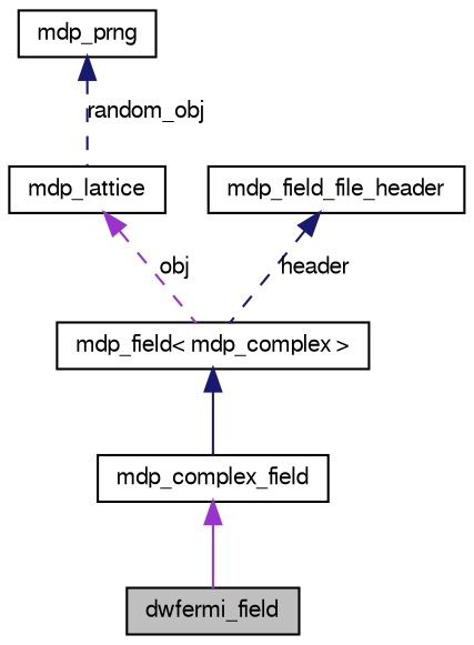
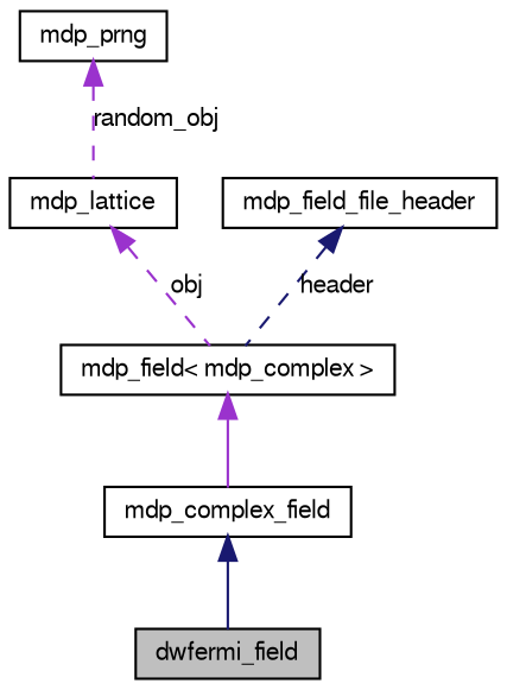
  digraph {
    node [color=black fillcolor=white fontname=FreeSans fontsize=10 shape=record style=filled]
    edge [color=midnightblue dir=back fontname=FreeSans fontsize=10 labelfontname=FreeSans labelfontsize=10 style=dashed]
    n1 [fillcolor=grey75 fontcolor=black height=0.2 label=dwfermi_field width=0.4]
    n2 [height=0.2 label=mdp_complex_field width=0.4]
    n3 [height=0.2 label="mdp_field\< mdp_complex \>" width=0.4]
    n4 [height=0.2 label=mdp_lattice width=0.4]
    n5 [height=0.2 label=mdp_prng width=0.4]
    n6 [height=0.2 label=mdp_field_file_header width=0.4]
-   n2 -> n1 [color=darkorchid3 style=solid]
-   n3 -> n2 [style=solid]
+   n2 -> n1 [style=solid]
+   n3 -> n2 [color=darkorchid3 style=solid]
    n4 -> n3 [color=darkorchid3 label=obj]
-   n5 -> n4 [label=random_obj]
+   n5 -> n4 [color=darkorchid3 label=random_obj]
    n6 -> n3 [label=header]
  }
